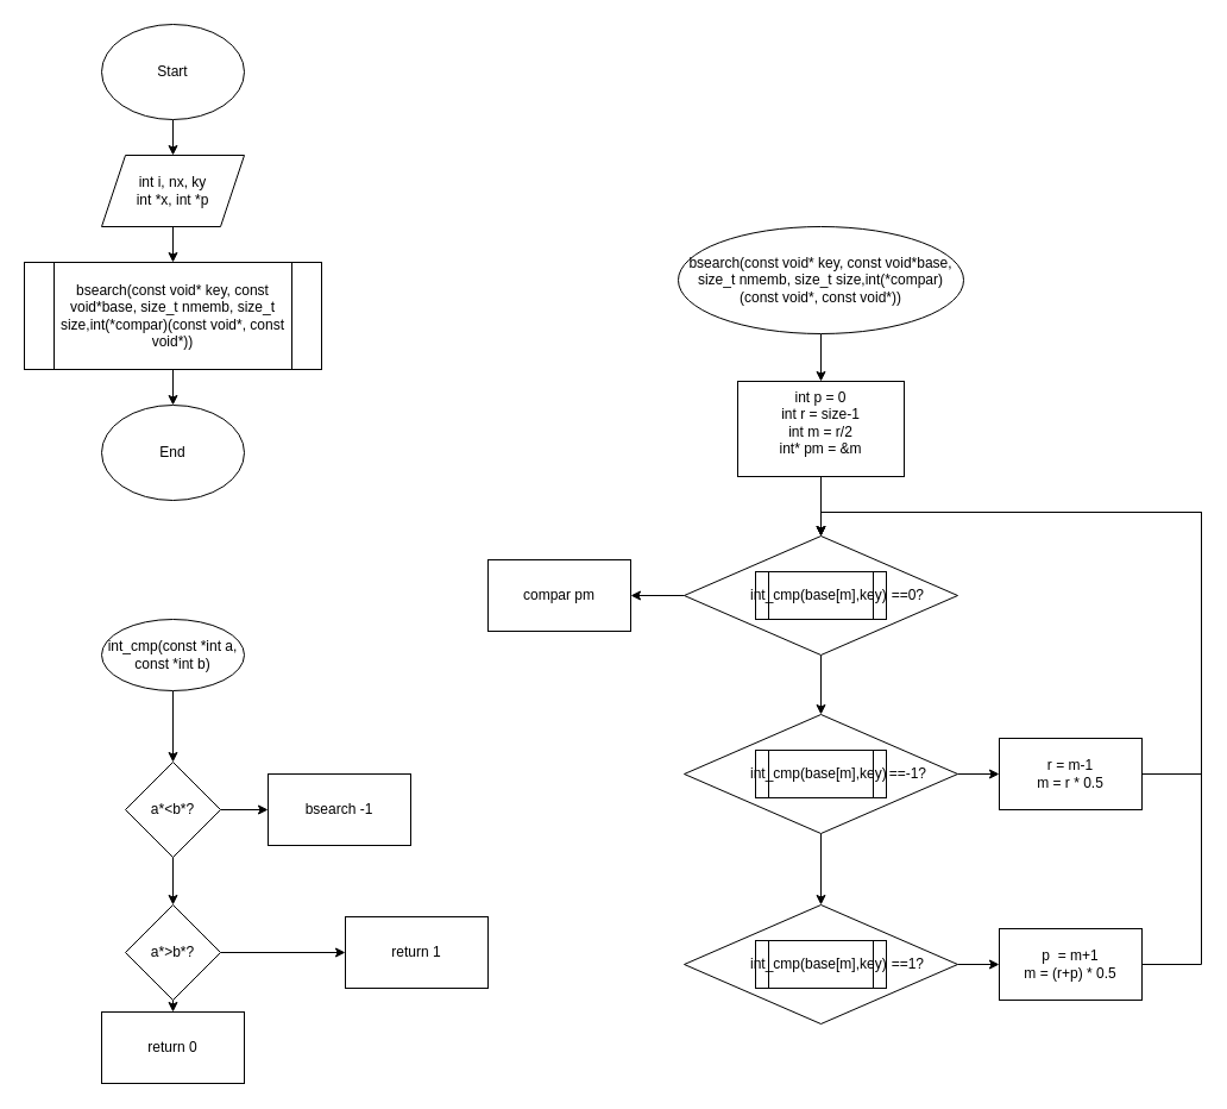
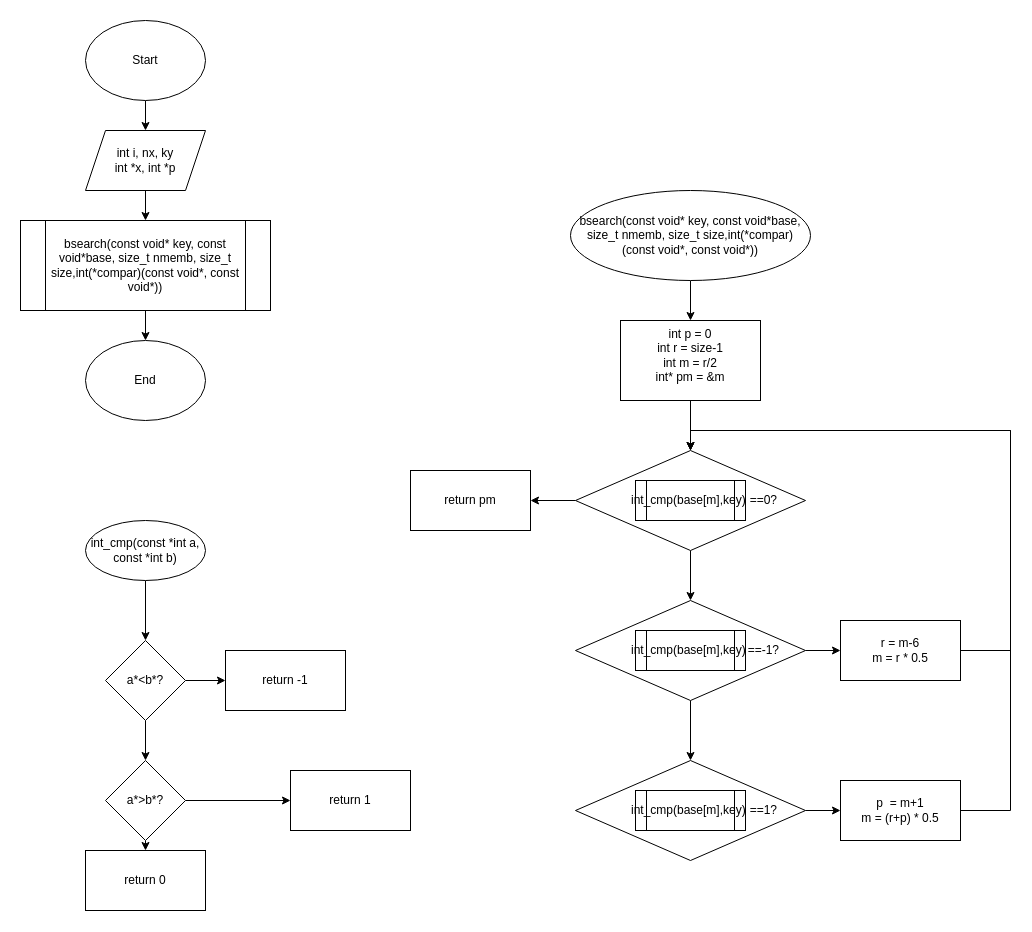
  <mxCell id="0" />
  <mxCell id="1" parent="0" />
  <mxCell id="2" style="edgeStyle=orthogonalEdgeStyle;rounded=0;orthogonalLoop=1;jettySize=auto;html=1;exitX=0.5;exitY=1;exitDx=0;exitDy=0;entryX=0.5;entryY=0;entryDx=0;entryDy=0;" edge="1" parent="1" source="3" target="5"><mxGeometry relative="1" as="geometry" /></mxCell>
  <mxCell id="3" value="Start" style="ellipse;whiteSpace=wrap;html=1;" vertex="1" parent="1"><mxGeometry x="85" y="20" width="120" height="80" as="geometry" /></mxCell>
  <mxCell id="4" style="edgeStyle=orthogonalEdgeStyle;rounded=0;orthogonalLoop=1;jettySize=auto;html=1;exitX=0.5;exitY=1;exitDx=0;exitDy=0;entryX=0.5;entryY=0;entryDx=0;entryDy=0;" edge="1" parent="1" source="5" target="7"><mxGeometry relative="1" as="geometry" /></mxCell>
  <mxCell id="5" value="int i, nx, ky&lt;br&gt;int *x, int *p" style="shape=parallelogram;perimeter=parallelogramPerimeter;whiteSpace=wrap;html=1;fixedSize=1;" vertex="1" parent="1"><mxGeometry x="85" y="130" width="120" height="60" as="geometry" /></mxCell>
  <mxCell id="6" style="edgeStyle=orthogonalEdgeStyle;rounded=0;orthogonalLoop=1;jettySize=auto;html=1;exitX=0.5;exitY=1;exitDx=0;exitDy=0;entryX=0.5;entryY=0;entryDx=0;entryDy=0;" edge="1" parent="1" source="7" target="8"><mxGeometry relative="1" as="geometry" /></mxCell>
  <mxCell id="7" value="bsearch(const void* key, const void*base, size_t nmemb, size_t size,int(*compar)(const void*, const void*))" style="shape=process;whiteSpace=wrap;html=1;backgroundOutline=1;" vertex="1" parent="1"><mxGeometry x="20" y="220" width="250" height="90" as="geometry" /></mxCell>
  <mxCell id="8" value="End" style="ellipse;whiteSpace=wrap;html=1;" vertex="1" parent="1"><mxGeometry x="85" y="340" width="120" height="80" as="geometry" /></mxCell>
  <mxCell id="9" style="edgeStyle=orthogonalEdgeStyle;rounded=0;orthogonalLoop=1;jettySize=auto;html=1;exitX=0.5;exitY=1;exitDx=0;exitDy=0;entryX=0.5;entryY=0;entryDx=0;entryDy=0;" edge="1" parent="1" source="10" target="12"><mxGeometry relative="1" as="geometry"><mxPoint x="690" y="330" as="targetPoint" /></mxGeometry></mxCell>
  <mxCell id="10" value="&lt;span style=&quot;&quot;&gt;bsearch(const void* key, const void*base, size_t nmemb, size_t size,int(*compar)(const void*, const void*))&lt;/span&gt;" style="ellipse;whiteSpace=wrap;html=1;" vertex="1" parent="1"><mxGeometry x="570" y="190" width="240" height="90" as="geometry" /></mxCell>
  <mxCell id="11" style="edgeStyle=orthogonalEdgeStyle;rounded=0;orthogonalLoop=1;jettySize=auto;html=1;exitX=0.5;exitY=1;exitDx=0;exitDy=0;entryX=0.5;entryY=0;entryDx=0;entryDy=0;" edge="1" parent="1" source="12" target="15"><mxGeometry relative="1" as="geometry" /></mxCell>
  <mxCell id="12" value="int p = 0&lt;br&gt;int r = size-1&lt;br&gt;int m = r/2&lt;br&gt;int* pm = &amp;amp;m&lt;br&gt;&lt;br&gt;" style="rounded=0;whiteSpace=wrap;html=1;align=center;verticalAlign=top;" vertex="1" parent="1"><mxGeometry x="620" y="320" width="140" height="80" as="geometry" /></mxCell>
  <mxCell id="13" style="edgeStyle=orthogonalEdgeStyle;rounded=0;orthogonalLoop=1;jettySize=auto;html=1;exitX=0.5;exitY=1;exitDx=0;exitDy=0;entryX=0.5;entryY=0;entryDx=0;entryDy=0;" edge="1" parent="1" source="15" target="19"><mxGeometry relative="1" as="geometry" /></mxCell>
  <mxCell id="14" style="edgeStyle=orthogonalEdgeStyle;rounded=0;orthogonalLoop=1;jettySize=auto;html=1;exitX=0;exitY=0.5;exitDx=0;exitDy=0;entryX=1;entryY=0.5;entryDx=0;entryDy=0;" edge="1" parent="1" source="15" target="24"><mxGeometry relative="1" as="geometry"><mxPoint x="540" y="500" as="targetPoint" /></mxGeometry></mxCell>
  <mxCell id="15" value="&amp;nbsp; &amp;nbsp; &amp;nbsp; &amp;nbsp; &amp;nbsp; &amp;nbsp; &amp;nbsp; &amp;nbsp; &amp;nbsp; &amp;nbsp; &amp;nbsp; &amp;nbsp; &amp;nbsp; &amp;nbsp; &amp;nbsp; &amp;nbsp; &amp;nbsp; &amp;nbsp; &amp;nbsp; &amp;nbsp; &amp;nbsp; &amp;nbsp; ==0?" style="rhombus;whiteSpace=wrap;html=1;" vertex="1" parent="1"><mxGeometry x="575" y="450" width="230" height="100" as="geometry" /></mxCell>
  <mxCell id="16" value="&lt;span style=&quot;&quot;&gt;int_cmp(base[m],key)&amp;nbsp;&lt;/span&gt;" style="shape=process;whiteSpace=wrap;html=1;backgroundOutline=1;" vertex="1" parent="1"><mxGeometry x="635" y="480" width="110" height="40" as="geometry" /></mxCell>
  <mxCell id="17" style="edgeStyle=orthogonalEdgeStyle;rounded=0;orthogonalLoop=1;jettySize=auto;html=1;exitX=0.5;exitY=1;exitDx=0;exitDy=0;entryX=0.5;entryY=0;entryDx=0;entryDy=0;" edge="1" parent="1" source="19" target="22"><mxGeometry relative="1" as="geometry" /></mxCell>
  <mxCell id="18" style="edgeStyle=orthogonalEdgeStyle;rounded=0;orthogonalLoop=1;jettySize=auto;html=1;exitX=1;exitY=0.5;exitDx=0;exitDy=0;entryX=0;entryY=0.5;entryDx=0;entryDy=0;" edge="1" parent="1" source="19" target="26"><mxGeometry relative="1" as="geometry" /></mxCell>
  <mxCell id="19" value="&amp;nbsp; &amp;nbsp; &amp;nbsp; &amp;nbsp; &amp;nbsp; &amp;nbsp; &amp;nbsp; &amp;nbsp; &amp;nbsp; &amp;nbsp; &amp;nbsp; &amp;nbsp; &amp;nbsp; &amp;nbsp; &amp;nbsp; &amp;nbsp; &amp;nbsp; &amp;nbsp; &amp;nbsp; &amp;nbsp; &amp;nbsp; &amp;nbsp; ==-1?" style="rhombus;whiteSpace=wrap;html=1;" vertex="1" parent="1"><mxGeometry x="575" y="600" width="230" height="100" as="geometry" /></mxCell>
  <mxCell id="20" value="&lt;span style=&quot;&quot;&gt;int_cmp(base[m],key)&amp;nbsp;&lt;/span&gt;" style="shape=process;whiteSpace=wrap;html=1;backgroundOutline=1;" vertex="1" parent="1"><mxGeometry x="635" y="630" width="110" height="40" as="geometry" /></mxCell>
  <mxCell id="21" style="edgeStyle=orthogonalEdgeStyle;rounded=0;orthogonalLoop=1;jettySize=auto;html=1;exitX=1;exitY=0.5;exitDx=0;exitDy=0;entryX=0;entryY=0.5;entryDx=0;entryDy=0;" edge="1" parent="1" source="22" target="28"><mxGeometry relative="1" as="geometry" /></mxCell>
  <mxCell id="22" value="&amp;nbsp; &amp;nbsp; &amp;nbsp; &amp;nbsp; &amp;nbsp; &amp;nbsp; &amp;nbsp; &amp;nbsp; &amp;nbsp; &amp;nbsp; &amp;nbsp; &amp;nbsp; &amp;nbsp; &amp;nbsp; &amp;nbsp; &amp;nbsp; &amp;nbsp; &amp;nbsp; &amp;nbsp; &amp;nbsp; &amp;nbsp; &amp;nbsp; ==1?" style="rhombus;whiteSpace=wrap;html=1;" vertex="1" parent="1"><mxGeometry x="575" y="760" width="230" height="100" as="geometry" /></mxCell>
  <mxCell id="23" value="&lt;span style=&quot;&quot;&gt;int_cmp(base[m],key)&amp;nbsp;&lt;/span&gt;" style="shape=process;whiteSpace=wrap;html=1;backgroundOutline=1;" vertex="1" parent="1"><mxGeometry x="635" y="790" width="110" height="40" as="geometry" /></mxCell>
- <mxCell id="24" value="compar pm" style="rounded=0;whiteSpace=wrap;html=1;" vertex="1" parent="1"><mxGeometry x="410" y="470" width="120" height="60" as="geometry" /></mxCell>
+ <mxCell id="24" value="return pm" style="rounded=0;whiteSpace=wrap;html=1;" vertex="1" parent="1"><mxGeometry x="410" y="470" width="120" height="60" as="geometry" /></mxCell>
  <mxCell id="25" style="edgeStyle=orthogonalEdgeStyle;rounded=0;orthogonalLoop=1;jettySize=auto;html=1;exitX=1;exitY=0.5;exitDx=0;exitDy=0;entryX=0.5;entryY=0;entryDx=0;entryDy=0;" edge="1" parent="1" source="26" target="15"><mxGeometry relative="1" as="geometry"><Array as="points"><mxPoint x="1010" y="650" /><mxPoint x="1010" y="430" /><mxPoint x="690" y="430" /></Array></mxGeometry></mxCell>
- <mxCell id="26" value="r = m-1&lt;br&gt;m = r * 0.5" style="rounded=0;whiteSpace=wrap;html=1;" vertex="1" parent="1"><mxGeometry x="840" y="620" width="120" height="60" as="geometry" /></mxCell>
+ <mxCell id="26" value="r = m-6&lt;br&gt;m = r * 0.5" style="rounded=0;whiteSpace=wrap;html=1;" vertex="1" parent="1"><mxGeometry x="840" y="620" width="120" height="60" as="geometry" /></mxCell>
  <mxCell id="27" style="edgeStyle=orthogonalEdgeStyle;rounded=0;orthogonalLoop=1;jettySize=auto;html=1;exitX=1;exitY=0.5;exitDx=0;exitDy=0;entryX=0.5;entryY=0;entryDx=0;entryDy=0;" edge="1" parent="1" source="28" target="15"><mxGeometry relative="1" as="geometry"><Array as="points"><mxPoint x="1010" y="810" /><mxPoint x="1010" y="430" /><mxPoint x="690" y="430" /></Array></mxGeometry></mxCell>
  <mxCell id="28" value="p&amp;nbsp; = m+1&lt;br&gt;m = (r+p) * 0.5" style="rounded=0;whiteSpace=wrap;html=1;" vertex="1" parent="1"><mxGeometry x="840" y="780" width="120" height="60" as="geometry" /></mxCell>
  <mxCell id="29" style="edgeStyle=orthogonalEdgeStyle;rounded=0;orthogonalLoop=1;jettySize=auto;html=1;exitX=0.5;exitY=1;exitDx=0;exitDy=0;entryX=0.5;entryY=0;entryDx=0;entryDy=0;" edge="1" parent="1" source="30" target="33"><mxGeometry relative="1" as="geometry"><mxPoint x="144.897" y="640" as="targetPoint" /></mxGeometry></mxCell>
  <mxCell id="30" value="int_cmp(const *int a, const *int b)" style="ellipse;whiteSpace=wrap;html=1;" vertex="1" parent="1"><mxGeometry x="85" y="520" width="120" height="60" as="geometry" /></mxCell>
  <mxCell id="31" style="edgeStyle=orthogonalEdgeStyle;rounded=0;orthogonalLoop=1;jettySize=auto;html=1;exitX=0.5;exitY=1;exitDx=0;exitDy=0;entryX=0.5;entryY=0;entryDx=0;entryDy=0;" edge="1" parent="1" source="33" target="36"><mxGeometry relative="1" as="geometry"><mxPoint x="144.897" y="760" as="targetPoint" /></mxGeometry></mxCell>
  <mxCell id="32" style="edgeStyle=orthogonalEdgeStyle;rounded=0;orthogonalLoop=1;jettySize=auto;html=1;exitX=1;exitY=0.5;exitDx=0;exitDy=0;entryX=0;entryY=0.5;entryDx=0;entryDy=0;" edge="1" parent="1" source="33" target="38"><mxGeometry relative="1" as="geometry"><mxPoint x="215" y="680.103" as="targetPoint" /></mxGeometry></mxCell>
  <mxCell id="33" value="a*&amp;lt;b*?" style="rhombus;whiteSpace=wrap;html=1;" vertex="1" parent="1"><mxGeometry x="105" y="640" width="80" height="80" as="geometry" /></mxCell>
  <mxCell id="34" style="edgeStyle=orthogonalEdgeStyle;rounded=0;orthogonalLoop=1;jettySize=auto;html=1;exitX=0.5;exitY=1;exitDx=0;exitDy=0;entryX=0.5;entryY=0;entryDx=0;entryDy=0;" edge="1" parent="1" source="36" target="37"><mxGeometry relative="1" as="geometry"><mxPoint x="144.897" y="870" as="targetPoint" /></mxGeometry></mxCell>
  <mxCell id="35" style="edgeStyle=orthogonalEdgeStyle;rounded=0;orthogonalLoop=1;jettySize=auto;html=1;exitX=1;exitY=0.5;exitDx=0;exitDy=0;entryX=0;entryY=0.5;entryDx=0;entryDy=0;" edge="1" parent="1" source="36" target="39"><mxGeometry relative="1" as="geometry" /></mxCell>
  <mxCell id="36" value="a*&amp;gt;b*?" style="rhombus;whiteSpace=wrap;html=1;" vertex="1" parent="1"><mxGeometry x="105" y="760" width="80" height="80" as="geometry" /></mxCell>
  <mxCell id="37" value="return 0" style="rounded=0;whiteSpace=wrap;html=1;" vertex="1" parent="1"><mxGeometry x="85" y="850" width="120" height="60" as="geometry" /></mxCell>
- <mxCell id="38" value="bsearch -1" style="rounded=0;whiteSpace=wrap;html=1;" vertex="1" parent="1"><mxGeometry x="225" y="650" width="120" height="60" as="geometry" /></mxCell>
+ <mxCell id="38" value="return -1" style="rounded=0;whiteSpace=wrap;html=1;" vertex="1" parent="1"><mxGeometry x="225" y="650" width="120" height="60" as="geometry" /></mxCell>
  <mxCell id="39" value="return 1" style="rounded=0;whiteSpace=wrap;html=1;" vertex="1" parent="1"><mxGeometry x="290" y="770" width="120" height="60" as="geometry" /></mxCell>
